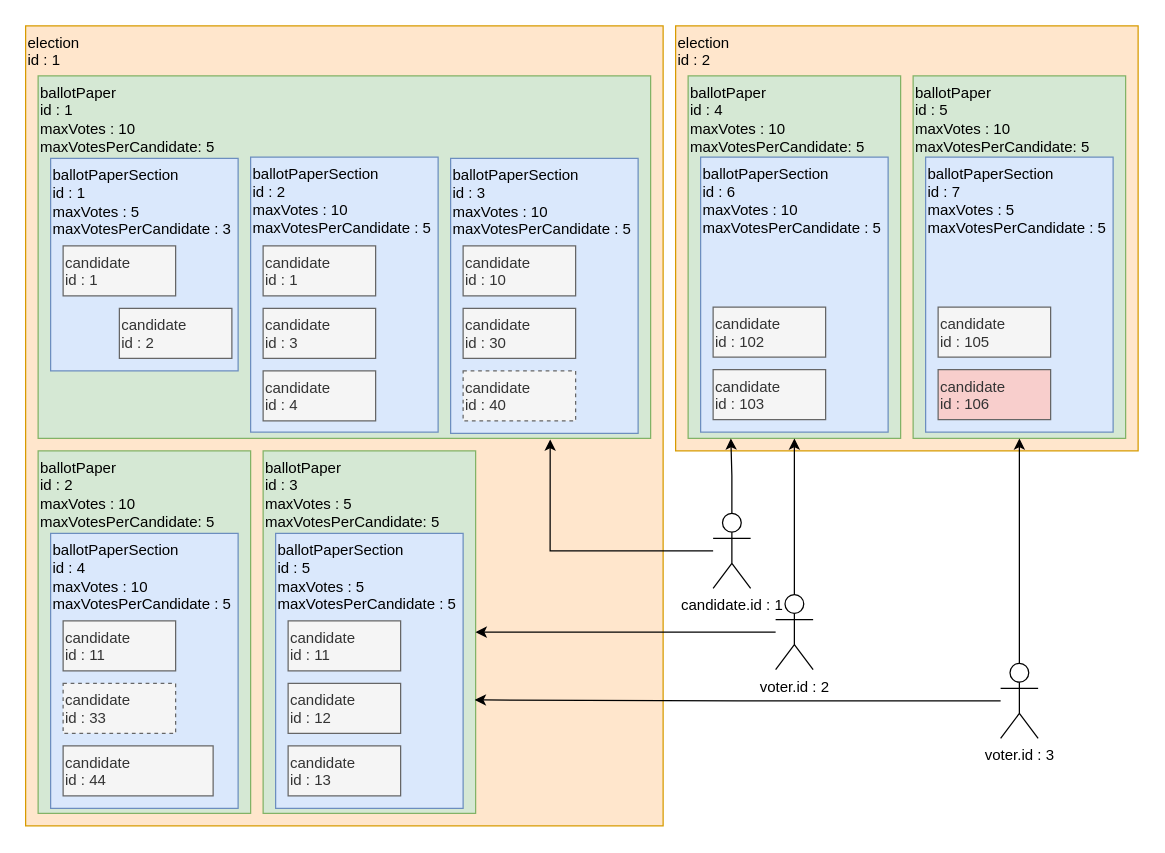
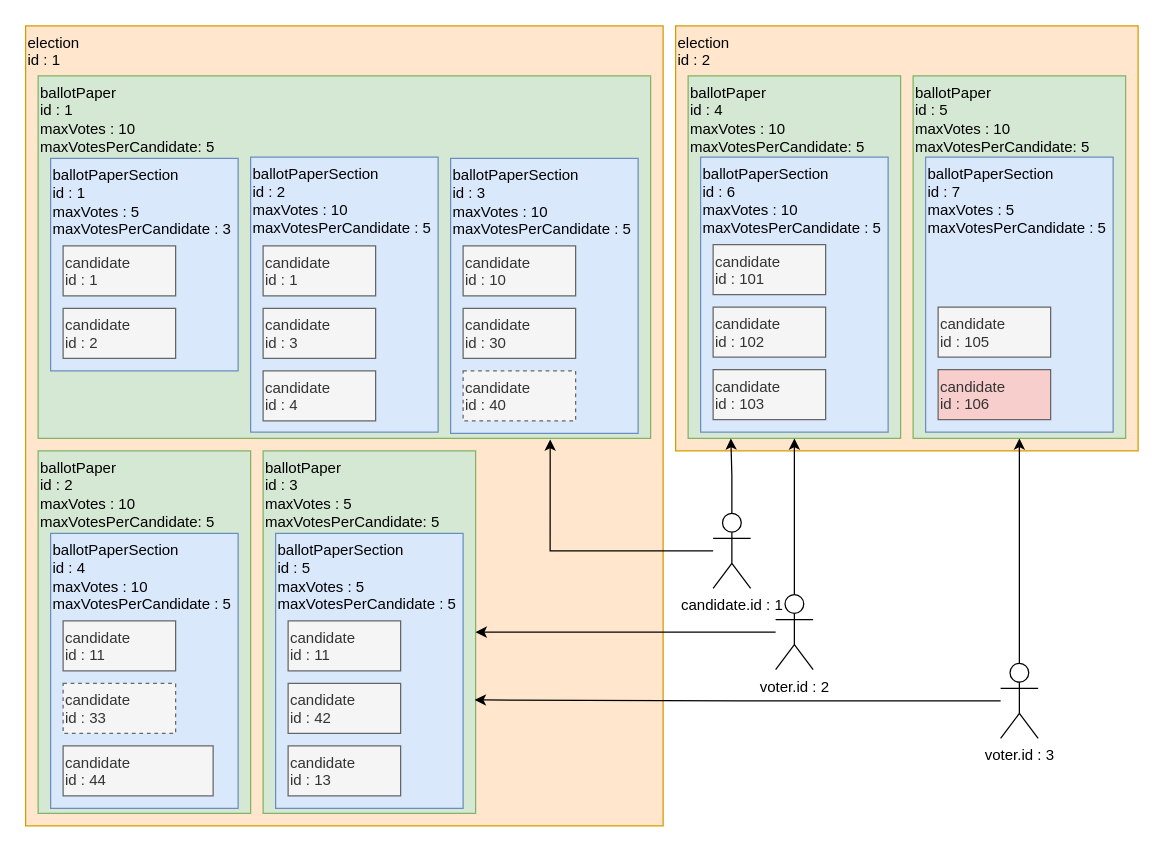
  <mxCell id="0" />
  <mxCell id="1" parent="0" />
  <mxCell id="2" value="election&lt;div&gt;id : 1&lt;/div&gt;" style="rounded=0;whiteSpace=wrap;html=1;strokeColor=#d79b00;align=left;verticalAlign=top;fontFamily=Helvetica;fontSize=12;fillColor=#ffe6cc;" parent="1" vertex="1"><mxGeometry x="20" y="20" width="510" height="640" as="geometry" /></mxCell>
  <mxCell id="3" value="ballotPaper&lt;div&gt;id : 1&lt;/div&gt;&lt;div&gt;maxVotes : 10&lt;br&gt;maxVotesPerCandidate: 5&lt;/div&gt;" style="rounded=0;whiteSpace=wrap;html=1;strokeColor=#82b366;align=left;verticalAlign=top;fontFamily=Helvetica;fontSize=12;fillColor=#d5e8d4;" parent="1" vertex="1"><mxGeometry x="30" y="60" width="490" height="290" as="geometry" /></mxCell>
  <mxCell id="4" value="ballotPaperSection&lt;div&gt;id : 1&lt;div&gt;maxVotes : 5&lt;/div&gt;&lt;/div&gt;&lt;div&gt;maxVotesPerCandidate : 3&lt;/div&gt;" style="rounded=0;whiteSpace=wrap;html=1;align=left;verticalAlign=top;fillColor=#dae8fc;strokeColor=#6c8ebf;" parent="1" vertex="1"><mxGeometry x="40" y="126" width="150" height="170" as="geometry" /></mxCell>
  <mxCell id="5" value="candidate&lt;div&gt;id : 1&lt;/div&gt;" style="rounded=0;whiteSpace=wrap;html=1;align=left;verticalAlign=top;fillColor=#f5f5f5;fontColor=#333333;strokeColor=#666666;" parent="1" vertex="1"><mxGeometry x="50" y="196" width="90" height="40" as="geometry" /></mxCell>
- <mxCell id="6" value="candidate&lt;div&gt;id : 2&lt;/div&gt;" style="rounded=0;whiteSpace=wrap;html=1;align=left;verticalAlign=top;fillColor=#f5f5f5;fontColor=#333333;strokeColor=#666666;" parent="1" vertex="1"><mxGeometry x="95" y="246" width="90" height="40" as="geometry" /></mxCell>
+ <mxCell id="6" value="candidate&lt;div&gt;id : 2&lt;/div&gt;" style="rounded=0;whiteSpace=wrap;html=1;align=left;verticalAlign=top;fillColor=#f5f5f5;fontColor=#333333;strokeColor=#666666;" parent="1" vertex="1"><mxGeometry x="50" y="246" width="90" height="40" as="geometry" /></mxCell>
  <mxCell id="7" value="ballotPaperSection&lt;div&gt;id : 2&lt;div&gt;maxVotes : 10&lt;/div&gt;&lt;/div&gt;&lt;div&gt;maxVotesPerCandidate : 5&lt;/div&gt;" style="rounded=0;whiteSpace=wrap;html=1;align=left;verticalAlign=top;fillColor=#dae8fc;strokeColor=#6c8ebf;" parent="1" vertex="1"><mxGeometry x="200" y="125" width="150" height="220" as="geometry" /></mxCell>
  <mxCell id="8" value="candidate&lt;div&gt;id : 1&lt;/div&gt;" style="rounded=0;whiteSpace=wrap;html=1;align=left;verticalAlign=top;fillColor=#f5f5f5;fontColor=#333333;strokeColor=#666666;" parent="1" vertex="1"><mxGeometry x="210" y="196" width="90" height="40" as="geometry" /></mxCell>
  <mxCell id="9" value="candidate&lt;div&gt;id : 3&lt;/div&gt;" style="rounded=0;whiteSpace=wrap;html=1;align=left;verticalAlign=top;fillColor=#f5f5f5;fontColor=#333333;strokeColor=#666666;" parent="1" vertex="1"><mxGeometry x="210" y="246" width="90" height="40" as="geometry" /></mxCell>
  <mxCell id="10" value="candidate&lt;div&gt;id : 4&lt;/div&gt;" style="rounded=0;whiteSpace=wrap;html=1;align=left;verticalAlign=top;fillColor=#f5f5f5;fontColor=#333333;strokeColor=#666666;" parent="1" vertex="1"><mxGeometry x="210" y="296" width="90" height="40" as="geometry" /></mxCell>
  <mxCell id="11" value="ballotPaperSection&lt;div&gt;id : 3&lt;div&gt;maxVotes : 10&lt;/div&gt;&lt;/div&gt;&lt;div&gt;maxVotesPerCandidate : 5&lt;/div&gt;" style="rounded=0;whiteSpace=wrap;html=1;align=left;verticalAlign=top;fillColor=#dae8fc;strokeColor=#6c8ebf;" parent="1" vertex="1"><mxGeometry x="360" y="126" width="150" height="220" as="geometry" /></mxCell>
  <mxCell id="12" value="candidate&lt;div&gt;id : 10&lt;/div&gt;" style="rounded=0;whiteSpace=wrap;html=1;align=left;verticalAlign=top;fillColor=#f5f5f5;fontColor=#333333;strokeColor=#666666;" parent="1" vertex="1"><mxGeometry x="370" y="196" width="90" height="40" as="geometry" /></mxCell>
  <mxCell id="13" value="candidate&lt;div&gt;id : 30&lt;/div&gt;" style="rounded=0;whiteSpace=wrap;html=1;align=left;verticalAlign=top;fillColor=#f5f5f5;fontColor=#333333;strokeColor=#666666;" parent="1" vertex="1"><mxGeometry x="370" y="246" width="90" height="40" as="geometry" /></mxCell>
  <mxCell id="14" value="candidate&lt;div&gt;id : 40&lt;/div&gt;" style="rounded=0;whiteSpace=wrap;html=1;align=left;verticalAlign=top;fillColor=#f5f5f5;fontColor=#333333;strokeColor=#666666;dashed=1;" parent="1" vertex="1"><mxGeometry x="370" y="296" width="90" height="40" as="geometry" /></mxCell>
  <mxCell id="15" value="ballotPaper&lt;div&gt;id : 2&lt;/div&gt;&lt;div&gt;maxVotes : 10&lt;/div&gt;&lt;div&gt;maxVotesPerCandidate: 5&lt;/div&gt;" style="rounded=0;whiteSpace=wrap;html=1;strokeColor=#82b366;align=left;verticalAlign=top;fontFamily=Helvetica;fontSize=12;fillColor=#d5e8d4;" parent="1" vertex="1"><mxGeometry x="30" y="360" width="170" height="290" as="geometry" /></mxCell>
  <mxCell id="16" value="ballotPaperSection&lt;div&gt;id : 4&lt;div&gt;maxVotes : 10&lt;/div&gt;&lt;/div&gt;&lt;div&gt;maxVotesPerCandidate : 5&lt;/div&gt;" style="rounded=0;whiteSpace=wrap;html=1;align=left;verticalAlign=top;fillColor=#dae8fc;strokeColor=#6c8ebf;" parent="1" vertex="1"><mxGeometry x="40" y="426" width="150" height="220" as="geometry" /></mxCell>
  <mxCell id="17" value="candidate&lt;div&gt;id : 11&lt;/div&gt;" style="rounded=0;whiteSpace=wrap;html=1;align=left;verticalAlign=top;fillColor=#f5f5f5;fontColor=#333333;strokeColor=#666666;" parent="1" vertex="1"><mxGeometry x="50" y="496" width="90" height="40" as="geometry" /></mxCell>
  <mxCell id="18" value="candidate&lt;div&gt;id : 33&lt;/div&gt;" style="rounded=0;whiteSpace=wrap;html=1;align=left;verticalAlign=top;fillColor=#f5f5f5;fontColor=#333333;strokeColor=#666666;dashed=1;" parent="1" vertex="1"><mxGeometry x="50" y="546" width="90" height="40" as="geometry" /></mxCell>
  <mxCell id="19" value="candidate&lt;div&gt;id : 44&lt;/div&gt;" style="rounded=0;whiteSpace=wrap;html=1;align=left;verticalAlign=top;fillColor=#f5f5f5;fontColor=#333333;strokeColor=#666666;" parent="1" vertex="1"><mxGeometry x="50" y="596" width="120" height="40" as="geometry" /></mxCell>
  <mxCell id="20" value="ballotPaper&lt;div&gt;id : 3&lt;/div&gt;&lt;div&gt;maxVotes : 5&lt;/div&gt;&lt;div&gt;maxVotesPerCandidate: 5&lt;/div&gt;" style="rounded=0;whiteSpace=wrap;html=1;strokeColor=#82b366;align=left;verticalAlign=top;fontFamily=Helvetica;fontSize=12;fillColor=#d5e8d4;" parent="1" vertex="1"><mxGeometry x="210" y="360" width="170" height="290" as="geometry" /></mxCell>
  <mxCell id="21" value="ballotPaperSection&lt;div&gt;id : 5&lt;div&gt;maxVotes : 5&lt;/div&gt;&lt;/div&gt;&lt;div&gt;maxVotesPerCandidate : 5&lt;/div&gt;" style="rounded=0;whiteSpace=wrap;html=1;align=left;verticalAlign=top;fillColor=#dae8fc;strokeColor=#6c8ebf;" parent="1" vertex="1"><mxGeometry x="220" y="426" width="150" height="220" as="geometry" /></mxCell>
  <mxCell id="22" value="candidate&lt;div&gt;id : 11&lt;/div&gt;" style="rounded=0;whiteSpace=wrap;html=1;align=left;verticalAlign=top;fillColor=#f5f5f5;fontColor=#333333;strokeColor=#666666;" parent="1" vertex="1"><mxGeometry x="230" y="496" width="90" height="40" as="geometry" /></mxCell>
- <mxCell id="23" value="candidate&lt;div&gt;id : 12&lt;/div&gt;" style="rounded=0;whiteSpace=wrap;html=1;align=left;verticalAlign=top;fillColor=#f5f5f5;fontColor=#333333;strokeColor=#666666;" parent="1" vertex="1"><mxGeometry x="230" y="546" width="90" height="40" as="geometry" /></mxCell>
+ <mxCell id="23" value="candidate&lt;div&gt;id : 42&lt;/div&gt;" style="rounded=0;whiteSpace=wrap;html=1;align=left;verticalAlign=top;fillColor=#f5f5f5;fontColor=#333333;strokeColor=#666666;" parent="1" vertex="1"><mxGeometry x="230" y="546" width="90" height="40" as="geometry" /></mxCell>
  <mxCell id="24" value="candidate&lt;div&gt;id : 13&lt;/div&gt;" style="rounded=0;whiteSpace=wrap;html=1;align=left;verticalAlign=top;fillColor=#f5f5f5;fontColor=#333333;strokeColor=#666666;" parent="1" vertex="1"><mxGeometry x="230" y="596" width="90" height="40" as="geometry" /></mxCell>
  <mxCell id="25" value="election&lt;div&gt;id : 2&lt;/div&gt;" style="rounded=0;whiteSpace=wrap;html=1;strokeColor=#d79b00;align=left;verticalAlign=top;fontFamily=Helvetica;fontSize=12;fillColor=#ffe6cc;" parent="1" vertex="1"><mxGeometry x="540" y="20" width="370" height="340" as="geometry" /></mxCell>
  <mxCell id="26" value="ballotPaper&lt;div&gt;id : 4&lt;/div&gt;&lt;div&gt;maxVotes : 10&lt;br&gt;maxVotesPerCandidate: 5&lt;/div&gt;" style="rounded=0;whiteSpace=wrap;html=1;strokeColor=#82b366;align=left;verticalAlign=top;fontFamily=Helvetica;fontSize=12;fillColor=#d5e8d4;" parent="1" vertex="1"><mxGeometry x="550" y="60" width="170" height="290" as="geometry" /></mxCell>
  <mxCell id="27" value="ballotPaperSection&lt;div&gt;id : 6&lt;div&gt;maxVotes : 10&lt;/div&gt;&lt;/div&gt;&lt;div&gt;maxVotesPerCandidate : 5&lt;/div&gt;" style="rounded=0;whiteSpace=wrap;html=1;align=left;verticalAlign=top;fillColor=#dae8fc;strokeColor=#6c8ebf;" parent="1" vertex="1"><mxGeometry x="560" y="125" width="150" height="220" as="geometry" /></mxCell>
+ <mxCell id="28" value="candidate&lt;div&gt;id : 101&lt;/div&gt;" style="rounded=0;whiteSpace=wrap;html=1;align=left;verticalAlign=top;fillColor=#f5f5f5;fontColor=#333333;strokeColor=#666666;" parent="1" vertex="1"><mxGeometry x="570" y="195" width="90" height="40" as="geometry" /></mxCell>
  <mxCell id="29" value="candidate&lt;div&gt;id : 102&lt;/div&gt;" style="rounded=0;whiteSpace=wrap;html=1;align=left;verticalAlign=top;fillColor=#f5f5f5;fontColor=#333333;strokeColor=#666666;" parent="1" vertex="1"><mxGeometry x="570" y="245" width="90" height="40" as="geometry" /></mxCell>
  <mxCell id="30" value="candidate&lt;div&gt;id : 103&lt;/div&gt;" style="rounded=0;whiteSpace=wrap;html=1;align=left;verticalAlign=top;fillColor=#f5f5f5;fontColor=#333333;strokeColor=#666666;" parent="1" vertex="1"><mxGeometry x="570" y="295" width="90" height="40" as="geometry" /></mxCell>
  <mxCell id="31" value="ballotPaper&lt;div&gt;id : 5&lt;/div&gt;&lt;div&gt;maxVotes : 10&lt;br&gt;maxVotesPerCandidate: 5&lt;/div&gt;" style="rounded=0;whiteSpace=wrap;html=1;strokeColor=#82b366;align=left;verticalAlign=top;fontFamily=Helvetica;fontSize=12;fillColor=#d5e8d4;" parent="1" vertex="1"><mxGeometry x="730" y="60" width="170" height="290" as="geometry" /></mxCell>
  <mxCell id="32" value="ballotPaperSection&lt;div&gt;id : 7&lt;div&gt;maxVotes : 5&lt;/div&gt;&lt;/div&gt;&lt;div&gt;maxVotesPerCandidate : 5&lt;/div&gt;" style="rounded=0;whiteSpace=wrap;html=1;align=left;verticalAlign=top;fillColor=#dae8fc;strokeColor=#6c8ebf;" parent="1" vertex="1"><mxGeometry x="740" y="125" width="150" height="220" as="geometry" /></mxCell>
  <mxCell id="33" value="candidate&lt;div&gt;id : 105&lt;/div&gt;" style="rounded=0;whiteSpace=wrap;html=1;align=left;verticalAlign=top;fillColor=#f5f5f5;fontColor=#333333;strokeColor=#666666;" parent="1" vertex="1"><mxGeometry x="750" y="245" width="90" height="40" as="geometry" /></mxCell>
  <mxCell id="34" value="candidate&lt;div&gt;id : 106&lt;/div&gt;" style="rounded=0;whiteSpace=wrap;html=1;align=left;verticalAlign=top;fillColor=#f8cecc;fontColor=#333333;strokeColor=#666666;" parent="1" vertex="1"><mxGeometry x="750" y="295" width="90" height="40" as="geometry" /></mxCell>
  <mxCell id="35" value="candidate.id : 1" style="shape=umlActor;verticalLabelPosition=bottom;verticalAlign=top;html=1;outlineConnect=0;rounded=0;strokeColor=default;align=center;fontFamily=Helvetica;fontSize=12;fontColor=default;fillColor=none;" parent="1" vertex="1"><mxGeometry x="570" y="410" width="30" height="60" as="geometry" /></mxCell>
  <mxCell id="36" style="edgeStyle=orthogonalEdgeStyle;rounded=0;orthogonalLoop=1;jettySize=auto;html=1;entryX=0.836;entryY=1.003;entryDx=0;entryDy=0;entryPerimeter=0;fontFamily=Helvetica;fontSize=12;fontColor=default;" parent="1" source="35" target="3" edge="1"><mxGeometry relative="1" as="geometry" /></mxCell>
  <mxCell id="37" style="edgeStyle=orthogonalEdgeStyle;rounded=0;orthogonalLoop=1;jettySize=auto;html=1;entryX=0.5;entryY=1;entryDx=0;entryDy=0;fontFamily=Helvetica;fontSize=12;fontColor=default;" parent="1" source="39" target="26" edge="1"><mxGeometry relative="1" as="geometry" /></mxCell>
  <mxCell id="38" style="edgeStyle=orthogonalEdgeStyle;rounded=0;orthogonalLoop=1;jettySize=auto;html=1;entryX=1;entryY=0.5;entryDx=0;entryDy=0;fontFamily=Helvetica;fontSize=12;fontColor=default;" parent="1" source="39" target="20" edge="1"><mxGeometry relative="1" as="geometry" /></mxCell>
  <mxCell id="39" value="voter.id : 2" style="shape=umlActor;verticalLabelPosition=bottom;verticalAlign=top;html=1;outlineConnect=0;rounded=0;strokeColor=default;align=center;fontFamily=Helvetica;fontSize=12;fontColor=default;fillColor=none;" parent="1" vertex="1"><mxGeometry x="620" y="475" width="30" height="60" as="geometry" /></mxCell>
  <mxCell id="40" style="edgeStyle=orthogonalEdgeStyle;rounded=0;orthogonalLoop=1;jettySize=auto;html=1;entryX=0.201;entryY=1;entryDx=0;entryDy=0;entryPerimeter=0;fontFamily=Helvetica;fontSize=12;fontColor=default;" parent="1" source="35" target="26" edge="1"><mxGeometry relative="1" as="geometry" /></mxCell>
  <mxCell id="41" style="edgeStyle=orthogonalEdgeStyle;rounded=0;orthogonalLoop=1;jettySize=auto;html=1;entryX=0.5;entryY=1;entryDx=0;entryDy=0;fontFamily=Helvetica;fontSize=12;fontColor=default;" parent="1" source="42" target="31" edge="1"><mxGeometry relative="1" as="geometry" /></mxCell>
  <mxCell id="42" value="voter.id : 3" style="shape=umlActor;verticalLabelPosition=bottom;verticalAlign=top;html=1;outlineConnect=0;rounded=0;strokeColor=default;align=center;fontFamily=Helvetica;fontSize=12;fontColor=default;fillColor=none;" parent="1" vertex="1"><mxGeometry x="800" y="530" width="30" height="60" as="geometry" /></mxCell>
  <mxCell id="43" style="edgeStyle=orthogonalEdgeStyle;rounded=0;orthogonalLoop=1;jettySize=auto;html=1;entryX=0.996;entryY=0.687;entryDx=0;entryDy=0;entryPerimeter=0;fontFamily=Helvetica;fontSize=12;fontColor=default;" parent="1" source="42" target="20" edge="1"><mxGeometry relative="1" as="geometry" /></mxCell>
